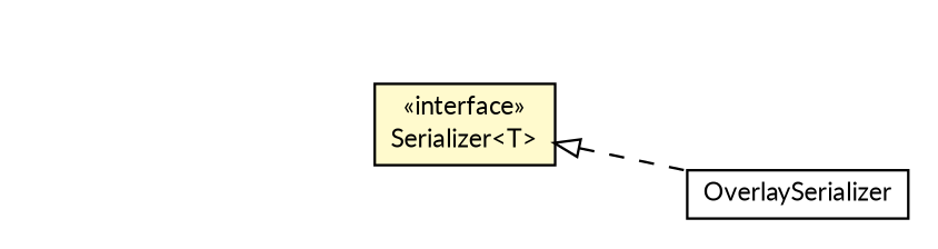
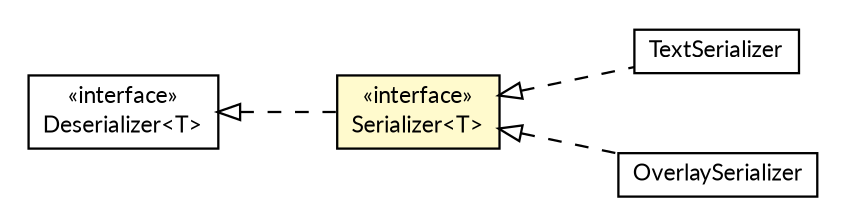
  digraph {
    fontname=Lato
    nodesep=0.25
    rankdir=LR
    ranksep=0.5
    node [fontcolor=black fontname=Lato fontsize=10.0 shape=plaintext]
    edge [arrowtail=empty dir=back fontname=Lato fontsize=10 headport=p labelfontname=Helvetica labelfontsize=10 style=dashed tailport=p]
+   n1 [label=<<table title="io.reinert.requestor.serialization.Deserializer" border="0" cellborder="1" cellspacing="0" cellpadding="2" port="p" href="./Deserializer.html"> 		<tr><td><table border="0" cellspacing="0" cellpadding="1"> <tr><td align="center" balign="center"> &#171;interface&#187; </td></tr> <tr><td align="center" balign="center"> Deserializer&lt;T&gt; </td></tr> 		</table></td></tr> 		</table>>]
    n2 [label=<<table title="io.reinert.requestor.serialization.Serializer" border="0" cellborder="1" cellspacing="0" cellpadding="2" port="p" bgcolor="lemonChiffon" href="./Serializer.html"> 		<tr><td><table border="0" cellspacing="0" cellpadding="1"> <tr><td align="center" balign="center"> &#171;interface&#187; </td></tr> <tr><td align="center" balign="center"> Serializer&lt;T&gt; </td></tr> 		</table></td></tr> 		</table>>]
+   n3 [label=<<table title="io.reinert.requestor.serialization.misc.TextSerializer" border="0" cellborder="1" cellspacing="0" cellpadding="2" port="p" href="./misc/TextSerializer.html"> 		<tr><td><table border="0" cellspacing="0" cellpadding="1"> <tr><td align="center" balign="center"> TextSerializer </td></tr> 		</table></td></tr> 		</table>>]
    n4 [label=<<table title="io.reinert.requestor.serialization.json.OverlaySerializer" border="0" cellborder="1" cellspacing="0" cellpadding="2" port="p" href="./json/OverlaySerializer.html"> 		<tr><td><table border="0" cellspacing="0" cellpadding="1"> <tr><td align="center" balign="center"> OverlaySerializer </td></tr> 		</table></td></tr> 		</table>>]
+   n1 -> n2
+   n2 -> n3
    n2 -> n4
  }
